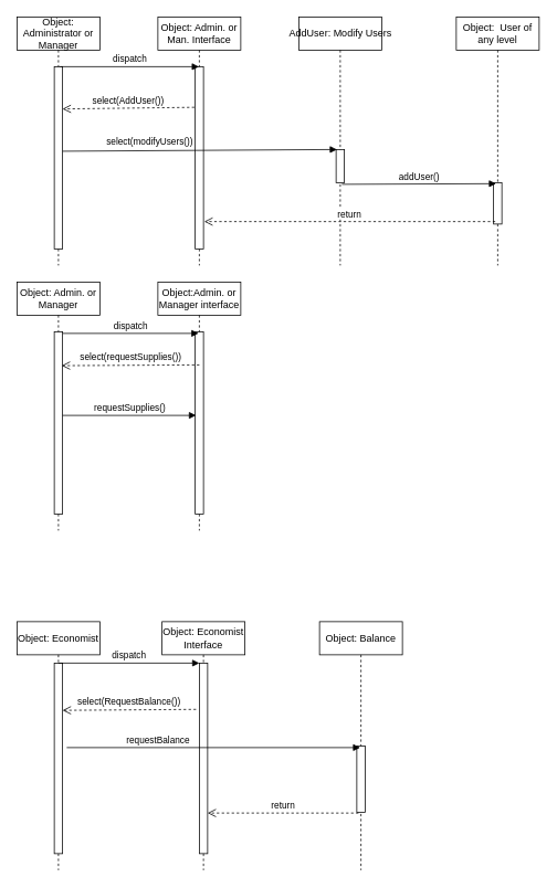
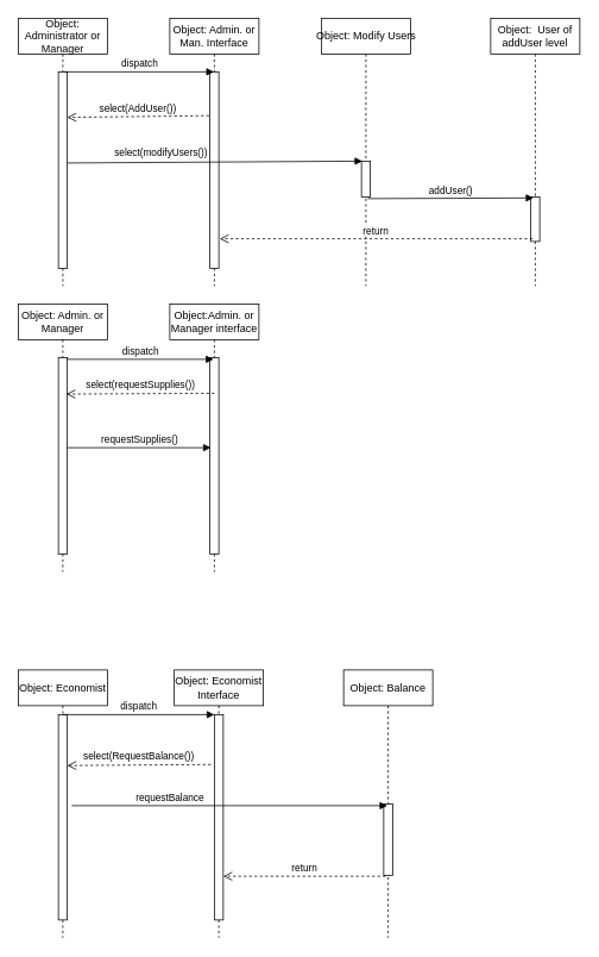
  <mxCell id="0" />
  <mxCell id="1" parent="0" />
  <mxCell id="2" value="Object: Administrator or Manager" style="shape=umlLifeline;perimeter=lifelinePerimeter;whiteSpace=wrap;html=1;container=1;collapsible=0;recursiveResize=0;outlineConnect=0;" vertex="1" parent="1"><mxGeometry x="20" y="20" width="100" height="300" as="geometry" /></mxCell>
  <mxCell id="3" value="" style="html=1;points=[];perimeter=orthogonalPerimeter;" vertex="1" parent="2"><mxGeometry x="45" y="60" width="10" height="220" as="geometry" /></mxCell>
  <mxCell id="4" value="Object: Admin. or Man. Interface" style="shape=umlLifeline;perimeter=lifelinePerimeter;whiteSpace=wrap;html=1;container=1;collapsible=0;recursiveResize=0;outlineConnect=0;" vertex="1" parent="1"><mxGeometry x="190" y="20" width="100" height="300" as="geometry" /></mxCell>
  <mxCell id="5" value="" style="html=1;points=[];perimeter=orthogonalPerimeter;" vertex="1" parent="4"><mxGeometry x="45" y="60" width="10" height="220" as="geometry" /></mxCell>
- <mxCell id="6" value="AddUser: Modify Users" style="html=1;points=[];perimeter=orthogonalPerimeter;shape=umlLifeline;participant=label;fontFamily=Helvetica;fontSize=12;fontColor=#000000;align=center;strokeColor=#000000;fillColor=#ffffff;recursiveResize=0;container=1;collapsible=0;" vertex="1" parent="1"><mxGeometry x="360" y="20" width="100" height="300" as="geometry" /></mxCell>
+ <mxCell id="6" value="Object: Modify Users" style="html=1;points=[];perimeter=orthogonalPerimeter;shape=umlLifeline;participant=label;fontFamily=Helvetica;fontSize=12;fontColor=#000000;align=center;strokeColor=#000000;fillColor=#ffffff;recursiveResize=0;container=1;collapsible=0;" vertex="1" parent="1"><mxGeometry x="360" y="20" width="100" height="300" as="geometry" /></mxCell>
  <mxCell id="7" value="" style="html=1;points=[];perimeter=orthogonalPerimeter;" vertex="1" parent="6"><mxGeometry x="45" y="160" width="10" height="40" as="geometry" /></mxCell>
- <mxCell id="8" value="Object:&amp;nbsp; User of any level" style="shape=umlLifeline;perimeter=lifelinePerimeter;whiteSpace=wrap;html=1;container=1;collapsible=0;recursiveResize=0;outlineConnect=0;" vertex="1" parent="1"><mxGeometry x="550" y="20" width="100" height="300" as="geometry" /></mxCell>
+ <mxCell id="8" value="Object:&amp;nbsp; User of addUser level" style="shape=umlLifeline;perimeter=lifelinePerimeter;whiteSpace=wrap;html=1;container=1;collapsible=0;recursiveResize=0;outlineConnect=0;" vertex="1" parent="1"><mxGeometry x="550" y="20" width="100" height="300" as="geometry" /></mxCell>
  <mxCell id="9" value="" style="html=1;points=[];perimeter=orthogonalPerimeter;" vertex="1" parent="8"><mxGeometry x="45" y="200" width="10" height="50" as="geometry" /></mxCell>
  <mxCell id="10" value="dispatch" style="html=1;verticalAlign=bottom;endArrow=block;exitX=0.7;exitY=0;exitDx=0;exitDy=0;exitPerimeter=0;" edge="1" parent="1" source="3" target="4"><mxGeometry width="80" relative="1" as="geometry"><mxPoint x="90" y="80" as="sourcePoint" /><mxPoint x="170" y="80" as="targetPoint" /></mxGeometry></mxCell>
  <mxCell id="11" value="select(AddUser())" style="html=1;verticalAlign=bottom;endArrow=open;dashed=1;endSize=8;exitX=-0.1;exitY=0.223;exitDx=0;exitDy=0;exitPerimeter=0;entryX=1;entryY=0.232;entryDx=0;entryDy=0;entryPerimeter=0;" edge="1" parent="1" source="5" target="3"><mxGeometry relative="1" as="geometry"><mxPoint x="230" y="130" as="sourcePoint" /><mxPoint x="150" y="130" as="targetPoint" /></mxGeometry></mxCell>
  <mxCell id="12" value="select(modifyUsers())" style="html=1;verticalAlign=bottom;endArrow=block;exitX=1;exitY=0.464;exitDx=0;exitDy=0;exitPerimeter=0;entryX=0.1;entryY=0;entryDx=0;entryDy=0;entryPerimeter=0;" edge="1" parent="1" source="3" target="7"><mxGeometry x="-0.365" y="1" width="80" relative="1" as="geometry"><mxPoint x="100" y="180" as="sourcePoint" /><mxPoint x="400" y="180" as="targetPoint" /><mxPoint as="offset" /></mxGeometry></mxCell>
  <mxCell id="13" value="addUser()" style="html=1;verticalAlign=bottom;endArrow=block;exitX=0.7;exitY=1.05;exitDx=0;exitDy=0;exitPerimeter=0;entryX=0.3;entryY=0.025;entryDx=0;entryDy=0;entryPerimeter=0;" edge="1" parent="1" source="7" target="9"><mxGeometry width="80" relative="1" as="geometry"><mxPoint x="420" y="219.5" as="sourcePoint" /><mxPoint x="500" y="219.5" as="targetPoint" /></mxGeometry></mxCell>
  <mxCell id="14" value="return" style="html=1;verticalAlign=bottom;endArrow=open;dashed=1;endSize=8;exitX=0.2;exitY=0.94;exitDx=0;exitDy=0;exitPerimeter=0;" edge="1" parent="1" source="9"><mxGeometry relative="1" as="geometry"><mxPoint x="580" y="270" as="sourcePoint" /><mxPoint x="246" y="267" as="targetPoint" /></mxGeometry></mxCell>
  <mxCell id="15" value="Object: Admin. or Manager" style="shape=umlLifeline;perimeter=lifelinePerimeter;whiteSpace=wrap;html=1;container=1;collapsible=0;recursiveResize=0;outlineConnect=0;" vertex="1" parent="1"><mxGeometry x="20" y="340" width="100" height="300" as="geometry" /></mxCell>
  <mxCell id="16" value="" style="html=1;points=[];perimeter=orthogonalPerimeter;" vertex="1" parent="15"><mxGeometry x="45" y="60" width="10" height="220" as="geometry" /></mxCell>
  <mxCell id="17" value="Object:Admin. or Manager interface" style="shape=umlLifeline;perimeter=lifelinePerimeter;whiteSpace=wrap;html=1;container=1;collapsible=0;recursiveResize=0;outlineConnect=0;" vertex="1" parent="1"><mxGeometry x="190" y="340" width="100" height="300" as="geometry" /></mxCell>
  <mxCell id="18" value="" style="html=1;points=[];perimeter=orthogonalPerimeter;" vertex="1" parent="17"><mxGeometry x="45" y="60" width="10" height="220" as="geometry" /></mxCell>
  <mxCell id="19" value="dispatch" style="html=1;verticalAlign=bottom;endArrow=block;entryX=0.4;entryY=0.009;entryDx=0;entryDy=0;entryPerimeter=0;" edge="1" parent="1" source="16" target="18"><mxGeometry width="80" relative="1" as="geometry"><mxPoint x="100" y="400" as="sourcePoint" /><mxPoint x="180" y="400" as="targetPoint" /></mxGeometry></mxCell>
  <mxCell id="20" value="select(requestSupplies())" style="html=1;verticalAlign=bottom;endArrow=open;dashed=1;endSize=8;exitX=0.5;exitY=0.182;exitDx=0;exitDy=0;exitPerimeter=0;entryX=0.9;entryY=0.186;entryDx=0;entryDy=0;entryPerimeter=0;" edge="1" parent="1" source="18" target="16"><mxGeometry relative="1" as="geometry"><mxPoint x="230" y="440" as="sourcePoint" /><mxPoint x="150" y="440" as="targetPoint" /><Array as="points" /></mxGeometry></mxCell>
  <mxCell id="21" value="requestSupplies()" style="html=1;verticalAlign=bottom;endArrow=block;exitX=1;exitY=0.459;exitDx=0;exitDy=0;exitPerimeter=0;entryX=0.1;entryY=0.459;entryDx=0;entryDy=0;entryPerimeter=0;" edge="1" parent="1" source="16" target="18"><mxGeometry width="80" relative="1" as="geometry"><mxPoint x="100" y="500" as="sourcePoint" /><mxPoint x="180" y="500" as="targetPoint" /></mxGeometry></mxCell>
  <mxCell id="22" value="Object: Economist" style="shape=umlLifeline;perimeter=lifelinePerimeter;whiteSpace=wrap;html=1;container=1;collapsible=0;recursiveResize=0;outlineConnect=0;" vertex="1" parent="1"><mxGeometry x="20" y="750" width="100" height="300" as="geometry" /></mxCell>
  <mxCell id="23" value="" style="html=1;points=[];perimeter=orthogonalPerimeter;" vertex="1" parent="22"><mxGeometry x="45" y="50" width="10" height="230" as="geometry" /></mxCell>
  <mxCell id="24" value="dispatch" style="html=1;verticalAlign=bottom;endArrow=block;" edge="1" parent="22" target="26"><mxGeometry width="80" relative="1" as="geometry"><mxPoint x="50" y="50" as="sourcePoint" /><mxPoint x="130" y="50" as="targetPoint" /></mxGeometry></mxCell>
  <mxCell id="25" value="Object: Economist Interface" style="shape=umlLifeline;perimeter=lifelinePerimeter;whiteSpace=wrap;html=1;container=1;collapsible=0;recursiveResize=0;outlineConnect=0;" vertex="1" parent="1"><mxGeometry x="195" y="750" width="100" height="300" as="geometry" /></mxCell>
  <mxCell id="26" value="" style="html=1;points=[];perimeter=orthogonalPerimeter;" vertex="1" parent="25"><mxGeometry x="45" y="50" width="10" height="230" as="geometry" /></mxCell>
  <mxCell id="27" value="Object: Balance" style="shape=umlLifeline;perimeter=lifelinePerimeter;whiteSpace=wrap;html=1;container=1;collapsible=0;recursiveResize=0;outlineConnect=0;" vertex="1" parent="1"><mxGeometry x="385" y="750" width="100" height="300" as="geometry" /></mxCell>
  <mxCell id="28" value="" style="html=1;points=[];perimeter=orthogonalPerimeter;" vertex="1" parent="27"><mxGeometry x="45" y="150" width="10" height="80" as="geometry" /></mxCell>
  <mxCell id="29" value="select(RequestBalance())" style="html=1;verticalAlign=bottom;endArrow=open;dashed=1;endSize=8;exitX=-0.4;exitY=0.243;exitDx=0;exitDy=0;exitPerimeter=0;entryX=1;entryY=0.248;entryDx=0;entryDy=0;entryPerimeter=0;" edge="1" parent="1" source="26" target="23"><mxGeometry relative="1" as="geometry"><mxPoint x="230" y="860" as="sourcePoint" /><mxPoint x="150" y="860" as="targetPoint" /></mxGeometry></mxCell>
  <mxCell id="30" value="requestBalance" style="html=1;verticalAlign=bottom;endArrow=block;entryX=0.4;entryY=0.025;entryDx=0;entryDy=0;entryPerimeter=0;" edge="1" parent="1" target="28"><mxGeometry x="-0.379" width="80" relative="1" as="geometry"><mxPoint x="80" y="902" as="sourcePoint" /><mxPoint x="410" y="899" as="targetPoint" /><mxPoint as="offset" /></mxGeometry></mxCell>
  <mxCell id="31" value="return" style="html=1;verticalAlign=bottom;endArrow=open;dashed=1;endSize=8;exitX=0.2;exitY=1.013;exitDx=0;exitDy=0;exitPerimeter=0;" edge="1" parent="1" source="28"><mxGeometry relative="1" as="geometry"><mxPoint x="380" y="970" as="sourcePoint" /><mxPoint x="250" y="981" as="targetPoint" /></mxGeometry></mxCell>
